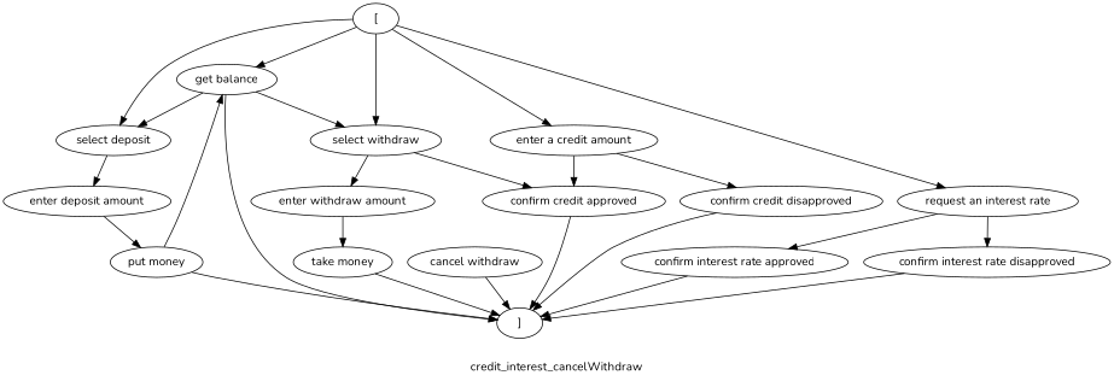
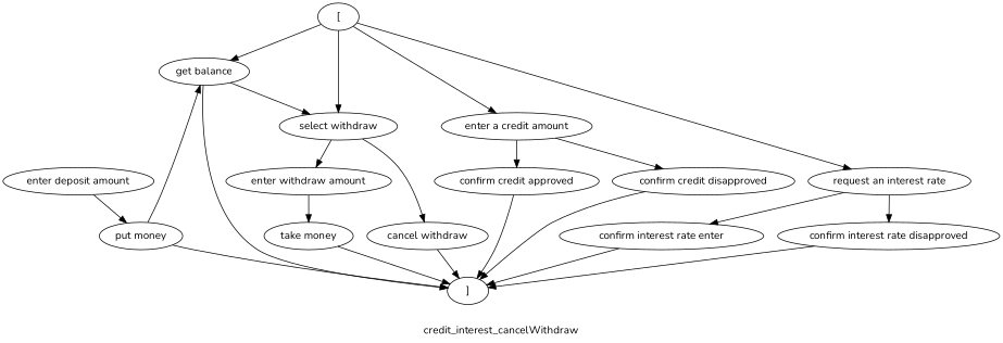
  digraph {
    fontname=Nunito
    label=credit_interest_cancelWithdraw
    rankdir=TB
    node [fontname=Nunito]
    edge [fontname=Nunito]
    n1 [label="get balance"]
    n2 [label="]"]
-   n3 [label="select deposit"]
    n4 [label="select withdraw"]
    n5 [label="enter deposit amount"]
    n6 [label="enter withdraw amount"]
    n7 [label="cancel withdraw"]
    n8 [label="["]
    n9 [label="enter a credit amount"]
    n10 [label="request an interest rate"]
    n11 [label="confirm credit approved"]
    n12 [label="confirm credit disapproved"]
-   n13 [label="confirm interest rate approved"]
+   n13 [label="confirm interest rate enter"]
    n14 [label="confirm interest rate disapproved"]
    n15 [label="put money"]
    n16 [label="take money"]
    n1 -> n2
-   n1 -> n3
    n1 -> n4
-   n3 -> n5
    n4 -> n6
-   n4 -> n11
+   n4 -> n7
    n5 -> n15
    n6 -> n16
    n7 -> n2
    n8 -> n1
-   n8 -> n3
    n8 -> n4
    n8 -> n9
    n8 -> n10
    n9 -> n11
    n9 -> n12
    n10 -> n13
    n10 -> n14
    n11 -> n2
    n12 -> n2
    n13 -> n2
    n14 -> n2
    n15 -> n1
    n15 -> n2
    n16 -> n2
  }
